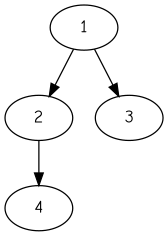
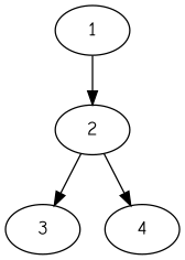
  digraph {
    fontname="Comic Neue"
    node [fontname="Comic Neue"]
    edge [fontname="Comic Neue" heightLimit=3 primaryType=mainStreet secondaryType=none village=Stuttgart weight=10]
    1
    2
    3
    4
    1 -> 2 [primaryType=sideStreet]
-   1 -> 3
+   2 -> 3
    2 -> 4
  }
